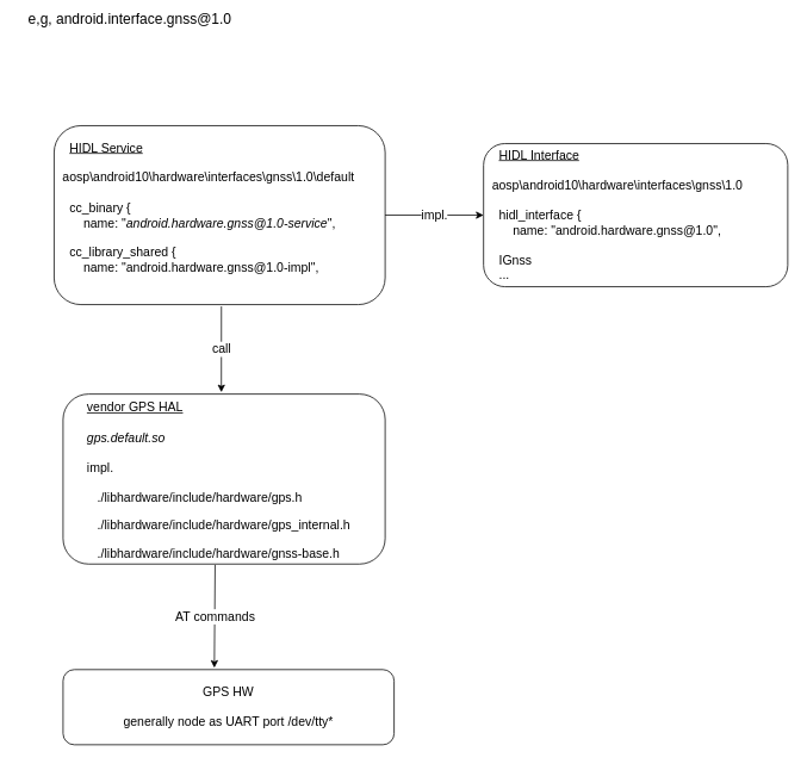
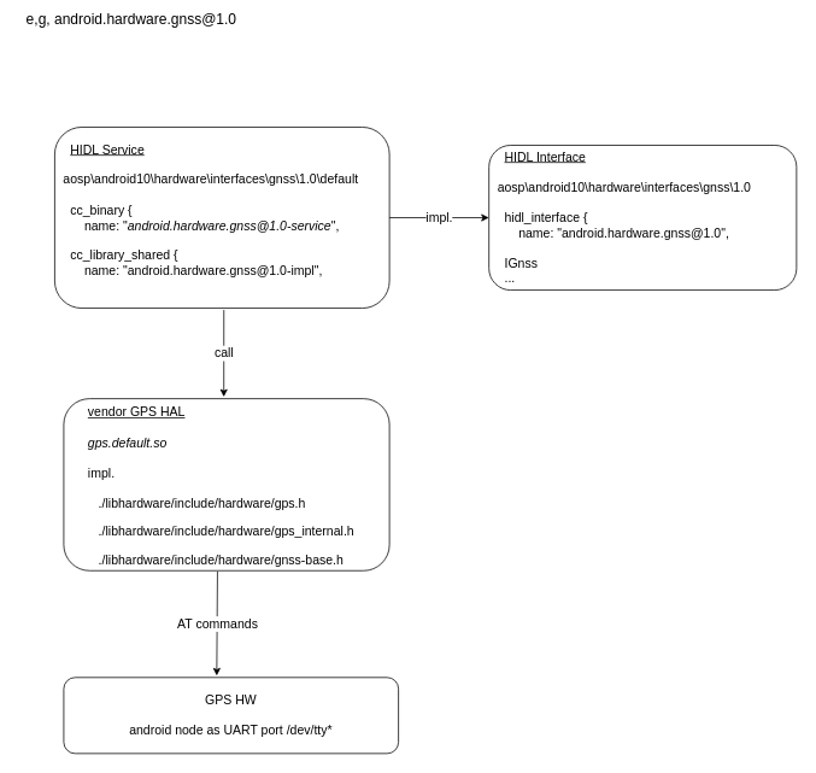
  <mxCell id="0" />
  <mxCell id="1" parent="0" />
- <mxCell id="2" value="&lt;div style=&quot;text-align: left ; font-size: 16px&quot;&gt;&lt;font style=&quot;font-size: 16px&quot;&gt;e,g,&amp;nbsp;android.interface.gnss@1.0&lt;/font&gt;&lt;/div&gt;&lt;div style=&quot;text-align: left ; font-size: 16px&quot;&gt;&lt;font style=&quot;font-size: 16px&quot;&gt;&lt;br&gt;&lt;/font&gt;&lt;/div&gt;&lt;div style=&quot;text-align: left ; font-size: 16px&quot;&gt;&lt;font style=&quot;font-size: 16px&quot;&gt;&lt;br&gt;&lt;/font&gt;&lt;/div&gt;&lt;div style=&quot;text-align: left ; font-size: 16px&quot;&gt;&lt;font style=&quot;font-size: 16px&quot;&gt;&amp;nbsp;&lt;/font&gt;&lt;/div&gt;" style="text;html=1;strokeColor=none;fillColor=none;align=center;verticalAlign=middle;whiteSpace=wrap;rounded=0;fontSize=14;" vertex="1" parent="1"><mxGeometry x="20" y="20" width="250" height="60" as="geometry" /></mxCell>
+ <mxCell id="2" value="&lt;div style=&quot;text-align: left ; font-size: 16px&quot;&gt;&lt;font style=&quot;font-size: 16px&quot;&gt;e,g,&amp;nbsp;android.hardware.gnss@1.0&lt;/font&gt;&lt;/div&gt;&lt;div style=&quot;text-align: left ; font-size: 16px&quot;&gt;&lt;font style=&quot;font-size: 16px&quot;&gt;&lt;br&gt;&lt;/font&gt;&lt;/div&gt;&lt;div style=&quot;text-align: left ; font-size: 16px&quot;&gt;&lt;font style=&quot;font-size: 16px&quot;&gt;&lt;br&gt;&lt;/font&gt;&lt;/div&gt;&lt;div style=&quot;text-align: left ; font-size: 16px&quot;&gt;&lt;font style=&quot;font-size: 16px&quot;&gt;&amp;nbsp;&lt;/font&gt;&lt;/div&gt;" style="text;html=1;strokeColor=none;fillColor=none;align=center;verticalAlign=middle;whiteSpace=wrap;rounded=0;fontSize=14;" vertex="1" parent="1"><mxGeometry x="20" y="20" width="250" height="60" as="geometry" /></mxCell>
  <mxCell id="3" value="&amp;nbsp; &amp;nbsp; &lt;u style=&quot;font-size: 14px;&quot;&gt;HIDL Service&lt;/u&gt;&lt;br style=&quot;font-size: 14px;&quot;&gt;&lt;br style=&quot;font-size: 14px;&quot;&gt;&amp;nbsp; aosp\android10\hardware\interfaces\gnss\1.0\default&lt;br style=&quot;font-size: 14px;&quot;&gt;&lt;br style=&quot;font-size: 14px;&quot;&gt;&lt;div style=&quot;font-size: 14px;&quot;&gt;&amp;nbsp; &amp;nbsp; cc_binary {&lt;/div&gt;&lt;div style=&quot;font-size: 14px;&quot;&gt;&amp;nbsp; &amp;nbsp; &amp;nbsp; &amp;nbsp; name: &quot;&lt;i style=&quot;font-size: 14px;&quot;&gt;android.hardware.gnss@1.0-service&lt;/i&gt;&quot;,&lt;/div&gt;&lt;div style=&quot;font-size: 14px;&quot;&gt;&lt;br style=&quot;font-size: 14px;&quot;&gt;&lt;/div&gt;&lt;div style=&quot;font-size: 14px;&quot;&gt;&amp;nbsp; &amp;nbsp; cc_library_shared {&lt;/div&gt;&lt;div style=&quot;font-size: 14px;&quot;&gt;&amp;nbsp; &amp;nbsp; &amp;nbsp; &amp;nbsp; name: &quot;android.hardware.gnss@1.0-impl&quot;,&lt;/div&gt;&lt;div style=&quot;font-size: 14px;&quot;&gt;&lt;br style=&quot;font-size: 14px;&quot;&gt;&lt;/div&gt;" style="text;html=1;fillColor=none;align=left;verticalAlign=middle;whiteSpace=wrap;rounded=1;strokeColor=#000000;fontSize=14;fontFamily=Helvetica;" vertex="1" parent="1"><mxGeometry x="60" y="140" width="370" height="200" as="geometry" /></mxCell>
  <mxCell id="4" value="&amp;nbsp; &amp;nbsp; &lt;u style=&quot;font-size: 14px;&quot;&gt;HIDL Interface&lt;/u&gt;&lt;br style=&quot;font-size: 14px;&quot;&gt;&lt;br style=&quot;font-size: 14px;&quot;&gt;&amp;nbsp; aosp\android10\hardware\interfaces\gnss\1.0&lt;br style=&quot;font-size: 14px;&quot;&gt;&lt;br style=&quot;font-size: 14px;&quot;&gt;&amp;nbsp; &amp;nbsp; hidl_interface {&lt;br style=&quot;font-size: 14px;&quot;&gt;&amp;nbsp; &amp;nbsp; &amp;nbsp; &amp;nbsp; name: &quot;android.hardware.gnss@1.0&quot;,&lt;br style=&quot;font-size: 14px;&quot;&gt;&lt;br style=&quot;font-size: 14px;&quot;&gt;&amp;nbsp; &amp;nbsp;&amp;nbsp;IGnss&lt;br style=&quot;font-size: 14px;&quot;&gt;&amp;nbsp; &amp;nbsp; ..." style="text;html=1;fillColor=none;align=left;verticalAlign=middle;whiteSpace=wrap;rounded=1;strokeColor=#000000;fontSize=14;fontFamily=Helvetica;" vertex="1" parent="1"><mxGeometry x="540" y="160" width="340" height="160" as="geometry" /></mxCell>
  <mxCell id="5" value="impl." style="endArrow=classic;html=1;exitX=1;exitY=0.5;exitDx=0;exitDy=0;entryX=0;entryY=0.5;entryDx=0;entryDy=0;fontSize=14;" edge="1" parent="1"><mxGeometry width="50" height="50" relative="1" as="geometry"><mxPoint x="430" y="240" as="sourcePoint" /><mxPoint x="540" y="240" as="targetPoint" /><Array as="points" /></mxGeometry></mxCell>
  <mxCell id="6" value="&lt;div style=&quot;text-align: left ; font-size: 14px&quot;&gt;&lt;span style=&quot;font-size: 14px&quot;&gt;&lt;u style=&quot;font-size: 14px&quot;&gt;&lt;br style=&quot;font-size: 14px&quot;&gt;&lt;/u&gt;&lt;/span&gt;&lt;/div&gt;&lt;div style=&quot;text-align: left ; font-size: 14px&quot;&gt;&lt;span style=&quot;font-size: 14px&quot;&gt;&lt;u style=&quot;font-size: 14px&quot;&gt;vendor GPS HAL&lt;/u&gt;&lt;/span&gt;&lt;/div&gt;&lt;div style=&quot;text-align: left ; font-size: 14px&quot;&gt;&lt;span style=&quot;font-size: 14px&quot;&gt;&lt;br style=&quot;font-size: 14px&quot;&gt;&lt;/span&gt;&lt;/div&gt;&lt;div style=&quot;text-align: left ; font-size: 14px&quot;&gt;&lt;span style=&quot;font-size: 14px&quot;&gt;&lt;i style=&quot;font-size: 14px&quot;&gt;gps.default.so&lt;/i&gt;&lt;/span&gt;&lt;/div&gt;&lt;div style=&quot;text-align: left ; font-size: 14px&quot;&gt;&lt;br style=&quot;font-size: 14px&quot;&gt;&lt;/div&gt;&lt;div style=&quot;text-align: left ; font-size: 14px&quot;&gt;impl.&lt;/div&gt;&lt;div style=&quot;text-align: left ; font-size: 14px&quot;&gt;&lt;br&gt;&lt;/div&gt;&lt;div style=&quot;text-align: left ; font-size: 14px&quot;&gt;&amp;nbsp; &amp;nbsp;./libhardware/include/hardware/gps.h&lt;br&gt;&lt;/div&gt;&lt;p class=&quot;MsoNormal&quot; style=&quot;text-align: left ; font-size: 14px&quot;&gt;&lt;span style=&quot;font-size: 14px&quot;&gt;&amp;nbsp; &amp;nbsp;./libhardware/include/hardware/gps_internal.h&lt;/span&gt;&lt;span&gt;&amp;nbsp; &amp;nbsp;&lt;/span&gt;&lt;/p&gt;&lt;p class=&quot;MsoNormal&quot; style=&quot;text-align: left ; font-size: 14px&quot;&gt;&lt;span style=&quot;font-size: 14px&quot;&gt;&amp;nbsp; &amp;nbsp;./libhardware/include/hardware/gnss-base.h&lt;/span&gt;&lt;span style=&quot;font-size: 14px&quot;&gt;&lt;/span&gt;&lt;/p&gt;" style="text;html=1;fillColor=none;align=center;verticalAlign=middle;whiteSpace=wrap;rounded=1;strokeColor=#000000;fontSize=14;fontFamily=Helvetica;" vertex="1" parent="1"><mxGeometry x="70" y="440" width="360" height="190" as="geometry" /></mxCell>
  <mxCell id="7" value="&lt;font style=&quot;font-size: 14px&quot;&gt;call&lt;/font&gt;" style="endArrow=classic;html=1;entryX=0.416;entryY=-0.012;entryDx=0;entryDy=0;entryPerimeter=0;" edge="1" parent="1"><mxGeometry width="50" height="50" relative="1" as="geometry"><mxPoint x="247" y="342" as="sourcePoint" /><mxPoint x="246.92" y="437.96" as="targetPoint" /></mxGeometry></mxCell>
- <mxCell id="8" value="GPS HW&lt;br&gt;&lt;br&gt;generally node as UART port /dev/tty*" style="text;html=1;fillColor=none;align=center;verticalAlign=middle;whiteSpace=wrap;rounded=1;fontFamily=Helvetica;fontSize=14;strokeColor=#000000;" vertex="1" parent="1"><mxGeometry x="70" y="748" width="370" height="84" as="geometry" /></mxCell>
+ <mxCell id="8" value="GPS HW&lt;br&gt;&lt;br&gt;android node as UART port /dev/tty*" style="text;html=1;fillColor=none;align=center;verticalAlign=middle;whiteSpace=wrap;rounded=1;fontFamily=Helvetica;fontSize=14;strokeColor=#000000;" vertex="1" parent="1"><mxGeometry x="70" y="748" width="370" height="84" as="geometry" /></mxCell>
  <mxCell id="9" value="AT commands" style="endArrow=classic;html=1;fontFamily=Helvetica;fontSize=14;entryX=0.457;entryY=-0.024;entryDx=0;entryDy=0;entryPerimeter=0;exitX=0.472;exitY=1.005;exitDx=0;exitDy=0;exitPerimeter=0;" edge="1" parent="1" source="6" target="8"><mxGeometry width="50" height="50" relative="1" as="geometry"><mxPoint x="230" y="700" as="sourcePoint" /><mxPoint x="280" y="650" as="targetPoint" /></mxGeometry></mxCell>
